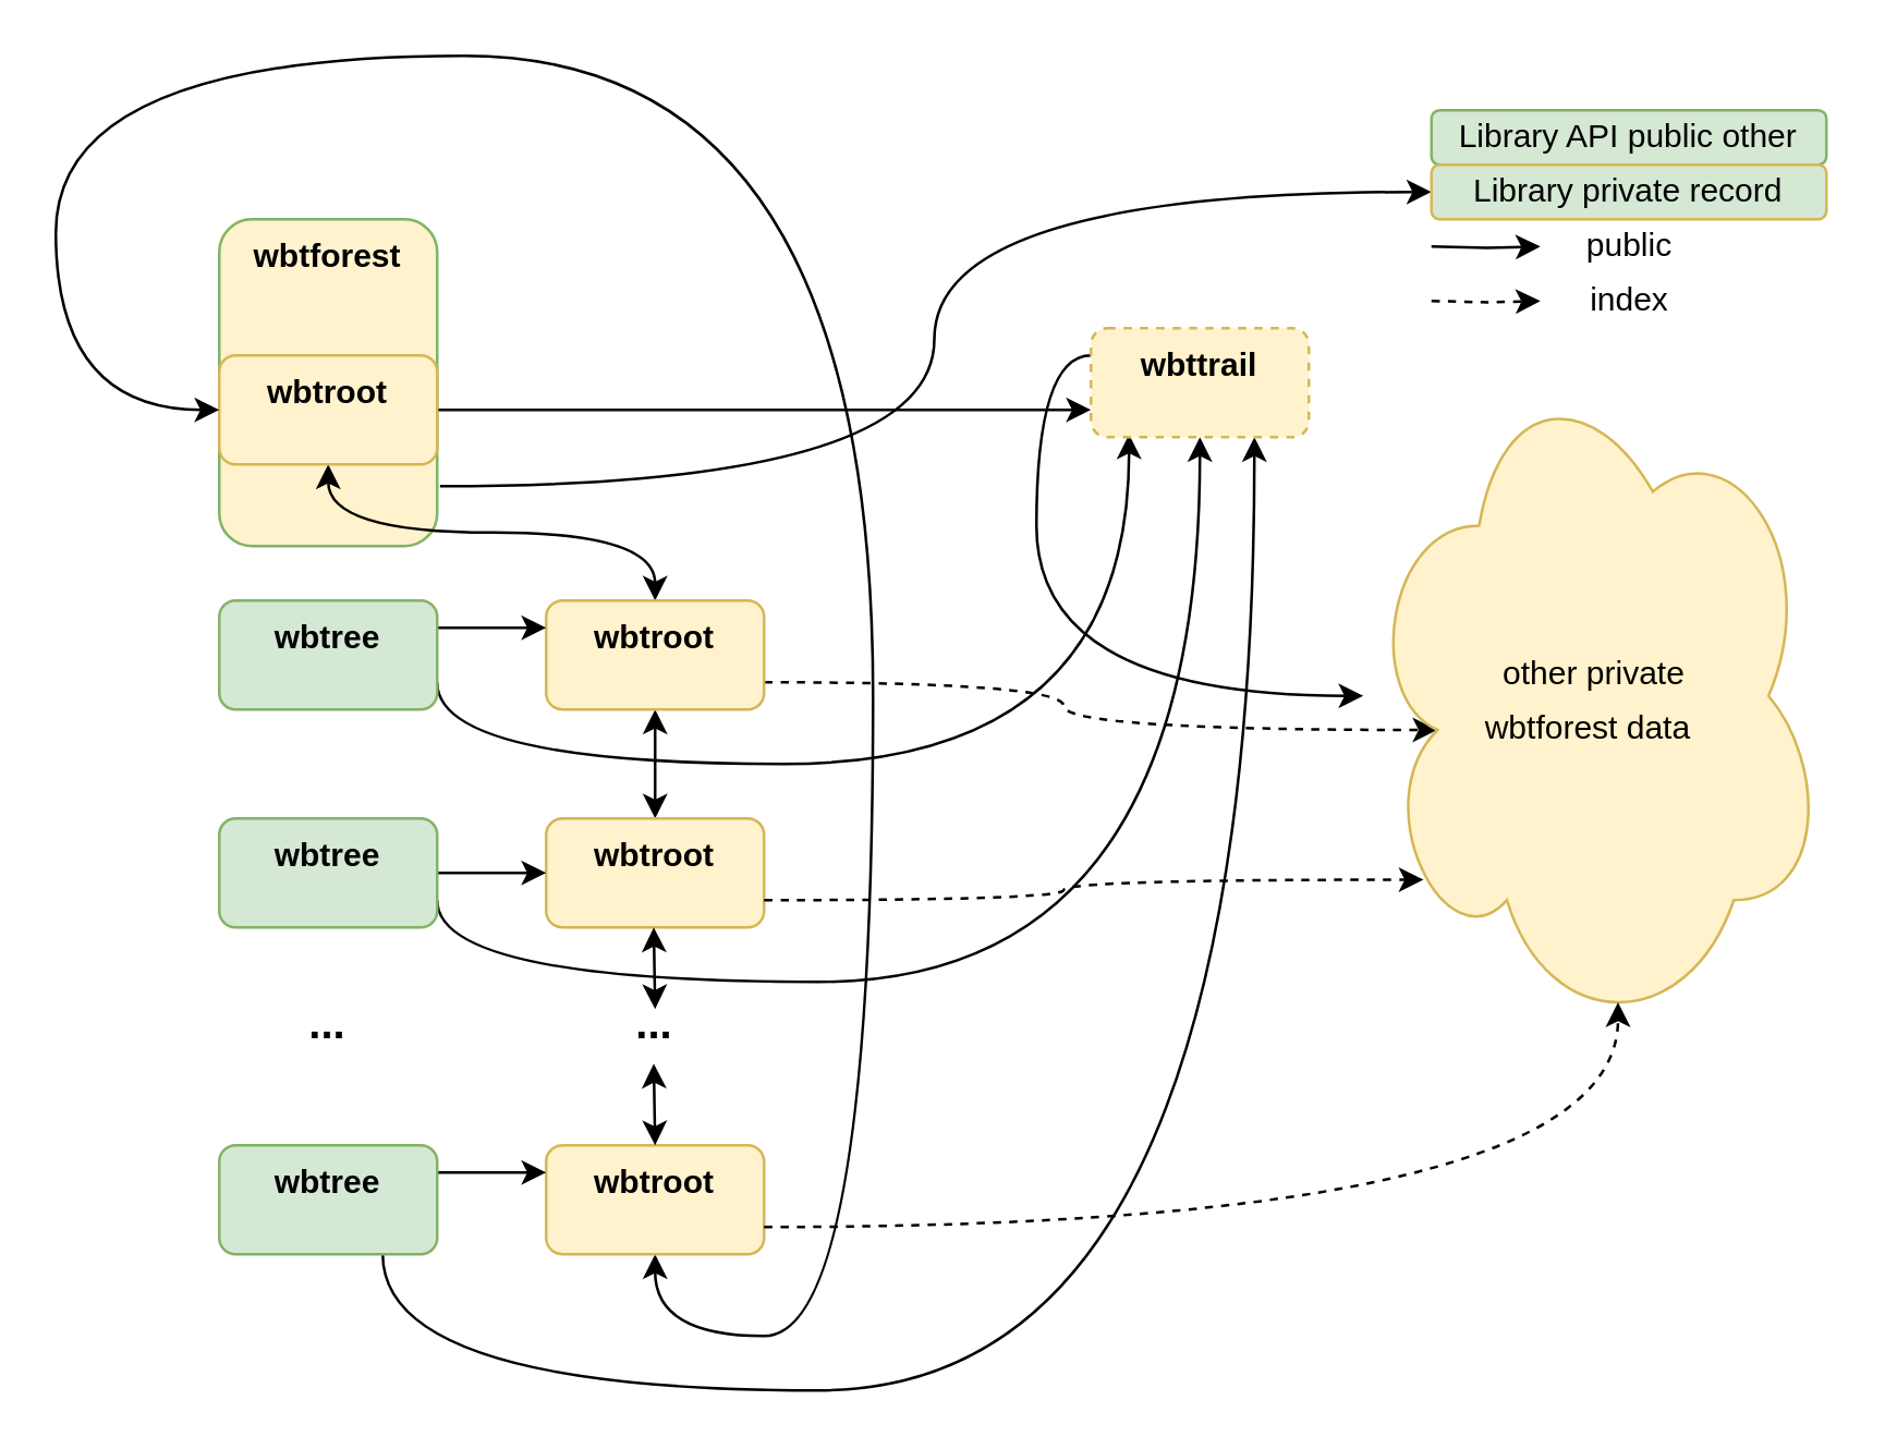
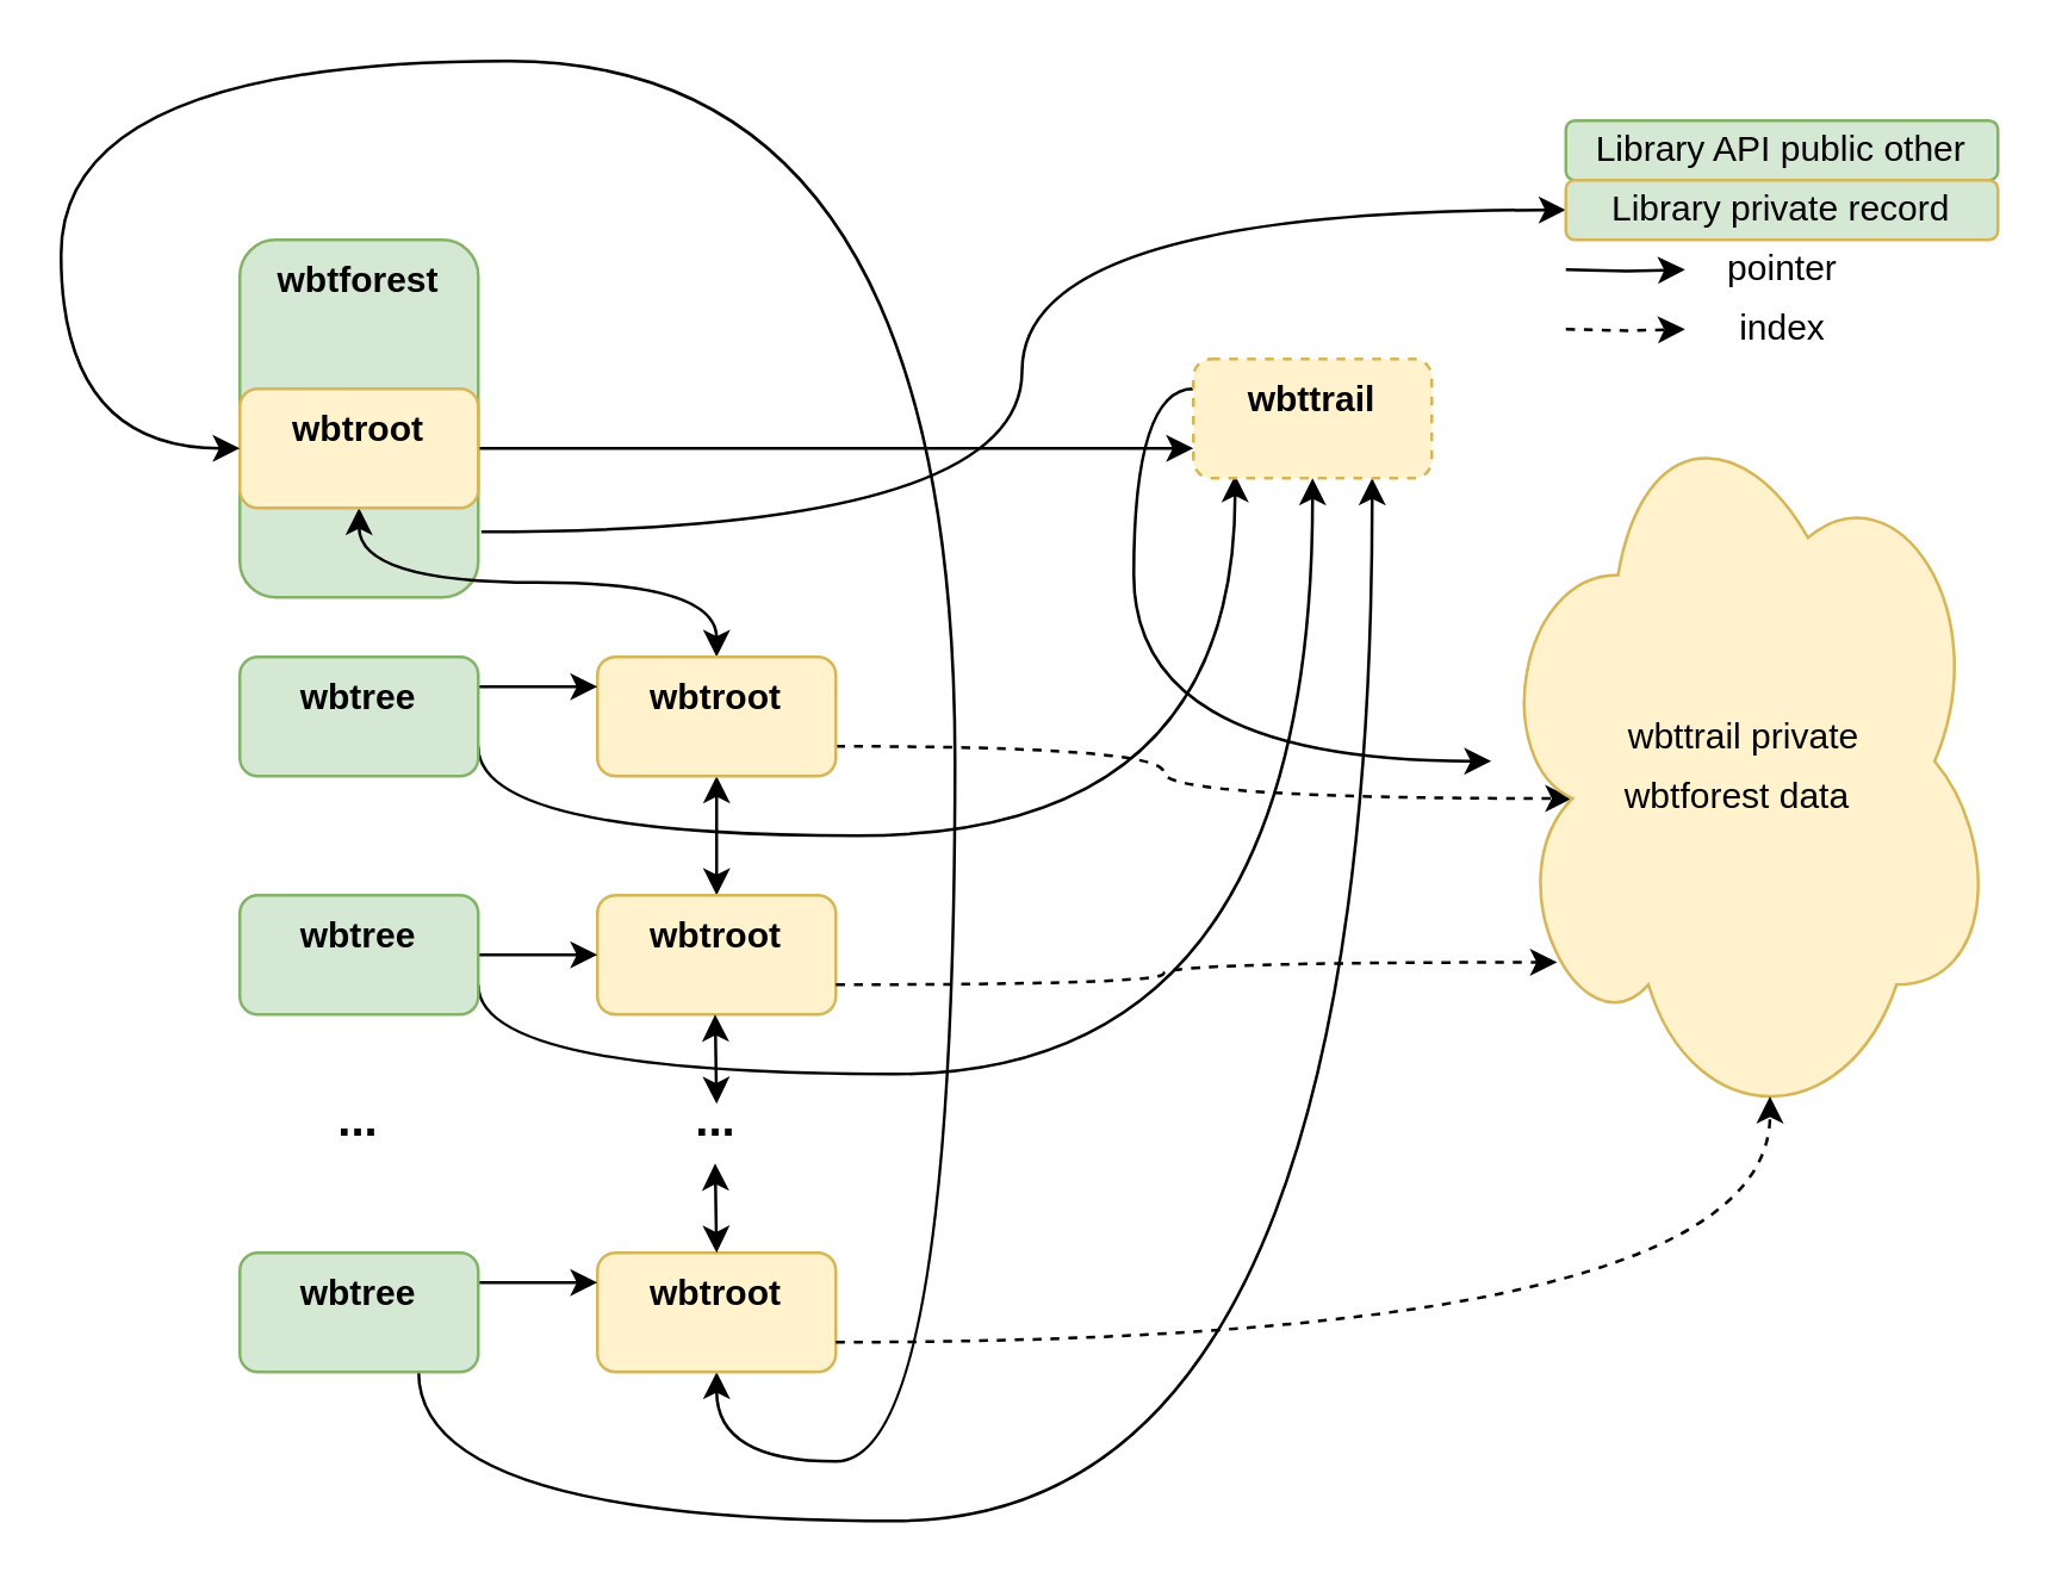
  <mxCell id="0" />
  <mxCell id="1" parent="0" />
  <mxCell id="2" style="edgeStyle=orthogonalEdgeStyle;curved=1;rounded=0;orthogonalLoop=1;jettySize=auto;html=1;fontSize=12;startArrow=none;startFill=0;exitX=1.013;exitY=0.817;exitDx=0;exitDy=0;exitPerimeter=0;" edge="1" parent="1" source="3" target="32"><mxGeometry relative="1" as="geometry" /></mxCell>
- <mxCell id="3" value="&lt;b&gt;wbtforest&lt;/b&gt;" style="rounded=1;whiteSpace=wrap;html=1;shadow=0;glass=0;sketch=0;verticalAlign=top;fillColor=#fff2cc;strokeColor=#82b366;" vertex="1" parent="1"><mxGeometry x="80" y="80" width="80" height="120" as="geometry" /></mxCell>
+ <mxCell id="3" value="&lt;b&gt;wbtforest&lt;/b&gt;" style="rounded=1;whiteSpace=wrap;html=1;shadow=0;glass=0;sketch=0;verticalAlign=top;fillColor=#d5e8d4;strokeColor=#82b366;" vertex="1" parent="1"><mxGeometry x="80" y="80" width="80" height="120" as="geometry" /></mxCell>
  <mxCell id="4" style="edgeStyle=orthogonalEdgeStyle;curved=1;rounded=0;orthogonalLoop=1;jettySize=auto;html=1;entryX=0.5;entryY=0;entryDx=0;entryDy=0;startArrow=classic;startFill=1;exitX=0.5;exitY=1;exitDx=0;exitDy=0;" edge="1" parent="1" source="6" target="10"><mxGeometry relative="1" as="geometry" /></mxCell>
  <mxCell id="5" style="edgeStyle=orthogonalEdgeStyle;curved=1;rounded=0;orthogonalLoop=1;jettySize=auto;html=1;entryX=0;entryY=0.75;entryDx=0;entryDy=0;fontSize=16;startArrow=none;startFill=0;" edge="1" parent="1" source="6" target="20"><mxGeometry relative="1" as="geometry" /></mxCell>
  <mxCell id="6" value="&lt;b&gt;wbtroot&lt;/b&gt;" style="rounded=1;whiteSpace=wrap;html=1;shadow=0;glass=0;sketch=0;verticalAlign=top;fillColor=#fff2cc;strokeColor=#d6b656;" vertex="1" parent="1"><mxGeometry x="80" y="130" width="80" height="40" as="geometry" /></mxCell>
  <mxCell id="7" style="edgeStyle=orthogonalEdgeStyle;curved=1;rounded=0;orthogonalLoop=1;jettySize=auto;html=1;startArrow=classic;startFill=1;exitX=0.5;exitY=1;exitDx=0;exitDy=0;entryX=0.5;entryY=0;entryDx=0;entryDy=0;" edge="1" parent="1" source="10" target="12"><mxGeometry relative="1" as="geometry"><mxPoint x="310" y="290" as="targetPoint" /></mxGeometry></mxCell>
  <mxCell id="8" style="edgeStyle=orthogonalEdgeStyle;curved=1;rounded=0;orthogonalLoop=1;jettySize=auto;html=1;entryX=0.175;entryY=0.975;entryDx=0;entryDy=0;entryPerimeter=0;fontSize=16;startArrow=none;startFill=0;exitX=1;exitY=0.75;exitDx=0;exitDy=0;" edge="1" parent="1" source="24" target="20"><mxGeometry relative="1" as="geometry"><Array as="points"><mxPoint x="160" y="280" /><mxPoint x="414" y="280" /></Array></mxGeometry></mxCell>
  <mxCell id="9" style="edgeStyle=orthogonalEdgeStyle;curved=1;rounded=0;orthogonalLoop=1;jettySize=auto;html=1;entryX=0.16;entryY=0.55;entryDx=0;entryDy=0;entryPerimeter=0;fontSize=12;startArrow=none;startFill=0;exitX=1;exitY=0.75;exitDx=0;exitDy=0;dashed=1;" edge="1" parent="1" source="10" target="28"><mxGeometry relative="1" as="geometry" /></mxCell>
  <mxCell id="10" value="&lt;b&gt;wbtroot&lt;/b&gt;" style="rounded=1;whiteSpace=wrap;html=1;shadow=0;glass=0;sketch=0;verticalAlign=top;fillColor=#fff2cc;strokeColor=#d6b656;" vertex="1" parent="1"><mxGeometry x="200" y="220" width="80" height="40" as="geometry" /></mxCell>
  <mxCell id="11" style="edgeStyle=orthogonalEdgeStyle;curved=1;rounded=0;orthogonalLoop=1;jettySize=auto;html=1;entryX=0.5;entryY=1;entryDx=0;entryDy=0;fontSize=16;startArrow=none;startFill=0;exitX=1;exitY=0.75;exitDx=0;exitDy=0;" edge="1" parent="1" source="22" target="20"><mxGeometry relative="1" as="geometry"><Array as="points"><mxPoint x="160" y="360" /><mxPoint x="440" y="360" /></Array></mxGeometry></mxCell>
  <mxCell id="12" value="&lt;b&gt;wbtroot&lt;/b&gt;" style="rounded=1;whiteSpace=wrap;html=1;shadow=0;glass=0;sketch=0;verticalAlign=top;fillColor=#fff2cc;strokeColor=#d6b656;" vertex="1" parent="1"><mxGeometry x="200" y="300" width="80" height="40" as="geometry" /></mxCell>
  <mxCell id="13" style="edgeStyle=orthogonalEdgeStyle;curved=1;rounded=0;orthogonalLoop=1;jettySize=auto;html=1;entryX=0;entryY=0.5;entryDx=0;entryDy=0;startArrow=classic;startFill=1;exitX=0.5;exitY=1;exitDx=0;exitDy=0;" edge="1" parent="1" source="15" target="6"><mxGeometry relative="1" as="geometry"><mxPoint x="240" y="450" as="sourcePoint" /><Array as="points"><mxPoint x="240" y="490" /><mxPoint x="320" y="490" /><mxPoint x="320" y="20" /><mxPoint x="20" y="20" /><mxPoint x="20" y="150" /></Array></mxGeometry></mxCell>
  <mxCell id="14" style="edgeStyle=orthogonalEdgeStyle;curved=1;rounded=0;orthogonalLoop=1;jettySize=auto;html=1;entryX=0.75;entryY=1;entryDx=0;entryDy=0;fontSize=16;startArrow=none;startFill=0;exitX=0.75;exitY=1;exitDx=0;exitDy=0;" edge="1" parent="1" source="26" target="20"><mxGeometry relative="1" as="geometry"><Array as="points"><mxPoint x="140" y="510" /><mxPoint x="460" y="510" /></Array></mxGeometry></mxCell>
  <mxCell id="15" value="&lt;b&gt;wbtroot&lt;/b&gt;" style="rounded=1;whiteSpace=wrap;html=1;shadow=0;glass=0;sketch=0;verticalAlign=top;fillColor=#fff2cc;strokeColor=#d6b656;" vertex="1" parent="1"><mxGeometry x="200" y="420" width="80" height="40" as="geometry" /></mxCell>
  <mxCell id="16" style="edgeStyle=orthogonalEdgeStyle;curved=1;rounded=0;orthogonalLoop=1;jettySize=auto;html=1;startArrow=classic;startFill=1;exitX=0.5;exitY=1;exitDx=0;exitDy=0;" edge="1" parent="1"><mxGeometry relative="1" as="geometry"><mxPoint x="240" y="370" as="targetPoint" /><mxPoint x="239.5" y="340" as="sourcePoint" /></mxGeometry></mxCell>
  <mxCell id="17" style="edgeStyle=orthogonalEdgeStyle;curved=1;rounded=0;orthogonalLoop=1;jettySize=auto;html=1;startArrow=classic;startFill=1;exitX=0.5;exitY=1;exitDx=0;exitDy=0;" edge="1" parent="1"><mxGeometry relative="1" as="geometry"><mxPoint x="240" y="420" as="targetPoint" /><mxPoint x="239.5" y="390" as="sourcePoint" /></mxGeometry></mxCell>
  <mxCell id="18" value="&lt;b&gt;&lt;font style=&quot;font-size: 16px&quot;&gt;...&lt;/font&gt;&lt;/b&gt;" style="text;html=1;strokeColor=none;fillColor=none;align=center;verticalAlign=middle;whiteSpace=wrap;rounded=0;shadow=0;glass=0;sketch=0;" vertex="1" parent="1"><mxGeometry x="210" y="360" width="60" height="30" as="geometry" /></mxCell>
  <mxCell id="19" style="edgeStyle=orthogonalEdgeStyle;curved=1;rounded=0;orthogonalLoop=1;jettySize=auto;html=1;fontSize=16;startArrow=none;startFill=0;exitX=0;exitY=0.25;exitDx=0;exitDy=0;" edge="1" parent="1" source="20" target="28"><mxGeometry relative="1" as="geometry" /></mxCell>
  <mxCell id="20" value="&lt;b&gt;wbttrail&lt;/b&gt;" style="rounded=1;whiteSpace=wrap;html=1;shadow=0;glass=0;sketch=0;verticalAlign=top;fillColor=#fff2cc;strokeColor=#d6b656;dashed=1;" vertex="1" parent="1"><mxGeometry x="400" y="120" width="80" height="40" as="geometry" /></mxCell>
  <mxCell id="21" value="" style="edgeStyle=orthogonalEdgeStyle;curved=1;rounded=0;orthogonalLoop=1;jettySize=auto;html=1;fontSize=16;startArrow=none;startFill=0;exitX=1;exitY=0.5;exitDx=0;exitDy=0;" edge="1" parent="1" source="22"><mxGeometry relative="1" as="geometry"><mxPoint x="200" y="320" as="targetPoint" /></mxGeometry></mxCell>
  <mxCell id="22" value="&lt;b&gt;wbtree&lt;/b&gt;" style="rounded=1;whiteSpace=wrap;html=1;shadow=0;glass=0;sketch=0;verticalAlign=top;fillColor=#d5e8d4;strokeColor=#82b366;" vertex="1" parent="1"><mxGeometry x="80" y="300" width="80" height="40" as="geometry" /></mxCell>
  <mxCell id="23" value="" style="edgeStyle=orthogonalEdgeStyle;curved=1;rounded=0;orthogonalLoop=1;jettySize=auto;html=1;fontSize=16;startArrow=none;startFill=0;exitX=1;exitY=0.25;exitDx=0;exitDy=0;" edge="1" parent="1" source="24"><mxGeometry relative="1" as="geometry"><mxPoint x="200" y="230" as="targetPoint" /></mxGeometry></mxCell>
  <mxCell id="24" value="&lt;b&gt;wbtree&lt;/b&gt;" style="rounded=1;whiteSpace=wrap;html=1;shadow=0;glass=0;sketch=0;verticalAlign=top;fillColor=#d5e8d4;strokeColor=#82b366;" vertex="1" parent="1"><mxGeometry x="80" y="220" width="80" height="40" as="geometry" /></mxCell>
  <mxCell id="25" value="" style="edgeStyle=orthogonalEdgeStyle;curved=1;rounded=0;orthogonalLoop=1;jettySize=auto;html=1;fontSize=16;startArrow=none;startFill=0;exitX=1;exitY=0.25;exitDx=0;exitDy=0;" edge="1" parent="1" source="26"><mxGeometry relative="1" as="geometry"><mxPoint x="200" y="430" as="targetPoint" /></mxGeometry></mxCell>
  <mxCell id="26" value="&lt;b&gt;wbtree&lt;/b&gt;" style="rounded=1;whiteSpace=wrap;html=1;shadow=0;glass=0;sketch=0;verticalAlign=top;fillColor=#d5e8d4;strokeColor=#82b366;" vertex="1" parent="1"><mxGeometry x="80" y="420" width="80" height="40" as="geometry" /></mxCell>
  <mxCell id="27" value="&lt;b&gt;&lt;font style=&quot;font-size: 16px&quot;&gt;...&lt;/font&gt;&lt;/b&gt;" style="text;html=1;strokeColor=none;fillColor=none;align=center;verticalAlign=middle;whiteSpace=wrap;rounded=0;shadow=0;glass=0;sketch=0;" vertex="1" parent="1"><mxGeometry x="90" y="360" width="60" height="30" as="geometry" /></mxCell>
- <mxCell id="28" value="&lt;font style=&quot;font-size: 12px&quot;&gt;other private&lt;br&gt;wbtforest data&lt;/font&gt;&amp;nbsp;" style="ellipse;shape=cloud;whiteSpace=wrap;html=1;rounded=0;shadow=0;glass=0;sketch=0;fontSize=16;fillColor=#fff2cc;strokeColor=#d6b656;" vertex="1" parent="1"><mxGeometry x="500" y="130" width="170" height="250" as="geometry" /></mxCell>
+ <mxCell id="28" value="&lt;font style=&quot;font-size: 12px&quot;&gt;wbttrail private&lt;br&gt;wbtforest data&lt;/font&gt;&amp;nbsp;" style="ellipse;shape=cloud;whiteSpace=wrap;html=1;rounded=0;shadow=0;glass=0;sketch=0;fontSize=16;fillColor=#fff2cc;strokeColor=#d6b656;" vertex="1" parent="1"><mxGeometry x="500" y="130" width="170" height="250" as="geometry" /></mxCell>
  <mxCell id="29" style="edgeStyle=orthogonalEdgeStyle;curved=1;rounded=0;orthogonalLoop=1;jettySize=auto;html=1;entryX=0.13;entryY=0.77;entryDx=0;entryDy=0;entryPerimeter=0;fontSize=12;startArrow=none;startFill=0;exitX=1;exitY=0.75;exitDx=0;exitDy=0;dashed=1;" edge="1" parent="1" source="12" target="28"><mxGeometry relative="1" as="geometry"><mxPoint x="290" y="260" as="sourcePoint" /><mxPoint x="537.2" y="277.5" as="targetPoint" /></mxGeometry></mxCell>
  <mxCell id="30" style="edgeStyle=orthogonalEdgeStyle;curved=1;rounded=0;orthogonalLoop=1;jettySize=auto;html=1;entryX=0.55;entryY=0.95;entryDx=0;entryDy=0;entryPerimeter=0;fontSize=12;startArrow=none;startFill=0;exitX=1;exitY=0.75;exitDx=0;exitDy=0;dashed=1;" edge="1" parent="1" source="15" target="28"><mxGeometry relative="1" as="geometry"><mxPoint x="290" y="340" as="sourcePoint" /><mxPoint x="532.1" y="332.5" as="targetPoint" /></mxGeometry></mxCell>
  <mxCell id="31" value="Library API public other" style="rounded=1;whiteSpace=wrap;html=1;shadow=0;glass=0;sketch=0;fontSize=12;fillColor=#d5e8d4;strokeColor=#82b366;" vertex="1" parent="1"><mxGeometry x="525" y="40" width="145" height="20" as="geometry" /></mxCell>
  <mxCell id="32" value="Library private record" style="rounded=1;whiteSpace=wrap;html=1;shadow=0;glass=0;sketch=0;fontSize=12;fillColor=#d5e8d4;strokeColor=#d6b656;" vertex="1" parent="1"><mxGeometry x="525" y="60" width="145" height="20" as="geometry" /></mxCell>
  <mxCell id="33" value="" style="edgeStyle=orthogonalEdgeStyle;curved=1;rounded=0;orthogonalLoop=1;jettySize=auto;html=1;fontSize=16;startArrow=none;startFill=0;exitX=1;exitY=0.5;exitDx=0;exitDy=0;" edge="1" parent="1"><mxGeometry relative="1" as="geometry"><mxPoint x="525" y="90" as="sourcePoint" /><mxPoint x="565" y="90" as="targetPoint" /></mxGeometry></mxCell>
  <mxCell id="34" value="" style="edgeStyle=orthogonalEdgeStyle;curved=1;rounded=0;orthogonalLoop=1;jettySize=auto;html=1;fontSize=16;startArrow=none;startFill=0;exitX=1;exitY=0.5;exitDx=0;exitDy=0;dashed=1;" edge="1" parent="1"><mxGeometry relative="1" as="geometry"><mxPoint x="525" y="110" as="sourcePoint" /><mxPoint x="565" y="110" as="targetPoint" /></mxGeometry></mxCell>
- <mxCell id="35" value="public" style="text;html=1;strokeColor=none;fillColor=none;align=center;verticalAlign=middle;whiteSpace=wrap;rounded=0;shadow=0;glass=0;sketch=0;fontSize=12;" vertex="1" parent="1"><mxGeometry x="567.5" y="80" width="60" height="20" as="geometry" /></mxCell>
+ <mxCell id="35" value="pointer" style="text;html=1;strokeColor=none;fillColor=none;align=center;verticalAlign=middle;whiteSpace=wrap;rounded=0;shadow=0;glass=0;sketch=0;fontSize=12;" vertex="1" parent="1"><mxGeometry x="567.5" y="80" width="60" height="20" as="geometry" /></mxCell>
  <mxCell id="36" value="index" style="text;html=1;strokeColor=none;fillColor=none;align=center;verticalAlign=middle;whiteSpace=wrap;rounded=0;shadow=0;glass=0;sketch=0;fontSize=12;" vertex="1" parent="1"><mxGeometry x="567.5" y="100" width="60" height="20" as="geometry" /></mxCell>
